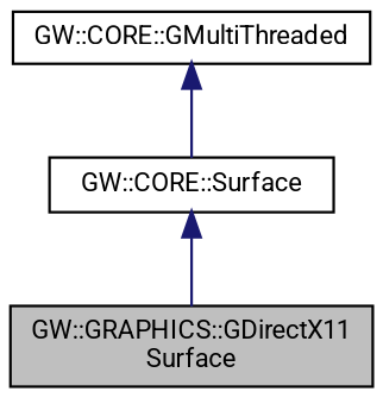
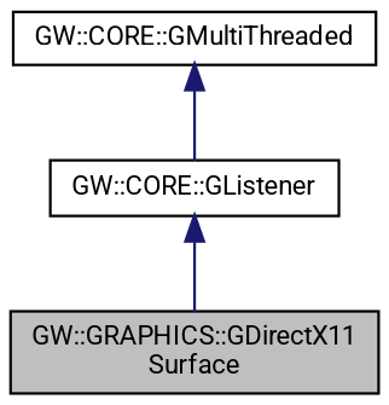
  digraph {
    fontname=Roboto
    node [color=black fillcolor=white fontname=Roboto fontsize=10 shape=record style=filled]
    edge [color=midnightblue dir=back fontname=Roboto fontsize=10 labelfontname=Helvetica labelfontsize=10 style=solid]
    n1 [fillcolor=grey75 fontcolor=black height=0.2 label="GW::GRAPHICS::GDirectX11\lSurface" width=0.4]
-   n2 [height=0.2 label="GW::CORE::Surface" width=0.4]
+   n2 [height=0.2 label="GW::CORE::GListener" width=0.4]
    n3 [height=0.2 label="GW::CORE::GMultiThreaded" width=0.4]
    n2 -> n1
    n3 -> n2
  }
